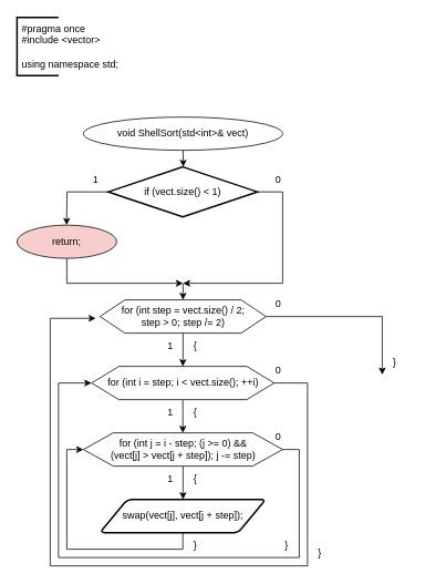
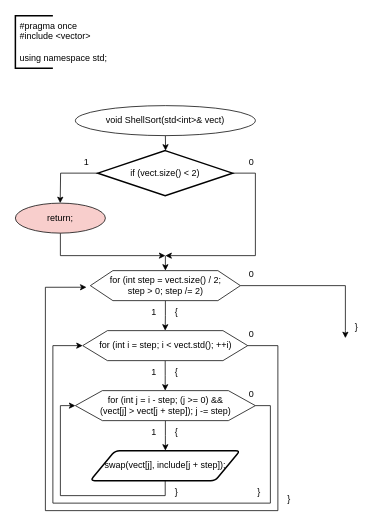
  <mxCell id="0" />
  <mxCell id="1" parent="0" />
  <mxCell id="2" value="" style="strokeWidth=2;html=1;shape=mxgraph.flowchart.annotation_1;align=left;pointerEvents=1;" vertex="1" parent="1"><mxGeometry x="20" y="20" width="50" height="70" as="geometry" /></mxCell>
  <mxCell id="3" value="&lt;div&gt;#pragma once&lt;/div&gt;&lt;div&gt;#include &amp;lt;vector&amp;gt;&lt;/div&gt;&lt;div&gt;&lt;br&gt;&lt;/div&gt;&lt;div&gt;using namespace std;&lt;/div&gt;" style="text;strokeColor=none;fillColor=none;align=left;verticalAlign=middle;spacingLeft=4;spacingRight=4;overflow=hidden;points=[[0,0.5],[1,0.5]];portConstraint=eastwest;rotatable=0;whiteSpace=wrap;html=1;" vertex="1" parent="1"><mxGeometry x="20" y="20" width="220" height="70" as="geometry" /></mxCell>
  <mxCell id="4" value="void ShellSort(std&amp;lt;int&amp;gt;&amp;amp; vect)" style="ellipse;whiteSpace=wrap;html=1;" vertex="1" parent="1"><mxGeometry x="100" y="140" width="240" height="40" as="geometry" /></mxCell>
  <mxCell id="5" style="edgeStyle=orthogonalEdgeStyle;rounded=0;orthogonalLoop=1;jettySize=auto;html=1;exitX=0.5;exitY=1;exitDx=0;exitDy=0;" edge="1" parent="1"><mxGeometry relative="1" as="geometry"><mxPoint x="220.294" y="200" as="targetPoint" /><mxPoint x="220" y="180" as="sourcePoint" /></mxGeometry></mxCell>
  <mxCell id="6" style="edgeStyle=orthogonalEdgeStyle;rounded=0;orthogonalLoop=1;jettySize=auto;html=1;exitX=0;exitY=0.5;exitDx=0;exitDy=0;exitPerimeter=0;" edge="1" parent="1" source="8"><mxGeometry relative="1" as="geometry"><mxPoint x="79.76" y="270" as="targetPoint" /></mxGeometry></mxCell>
  <mxCell id="7" style="edgeStyle=orthogonalEdgeStyle;rounded=0;orthogonalLoop=1;jettySize=auto;html=1;exitX=1;exitY=0.5;exitDx=0;exitDy=0;exitPerimeter=0;" edge="1" parent="1" source="8"><mxGeometry relative="1" as="geometry"><mxPoint x="220" y="340" as="targetPoint" /><Array as="points"><mxPoint x="340" y="230" /><mxPoint x="340" y="340" /></Array></mxGeometry></mxCell>
- <mxCell id="8" value="if (vect.size() &amp;lt; 1)" style="strokeWidth=2;html=1;shape=mxgraph.flowchart.decision;whiteSpace=wrap;" vertex="1" parent="1"><mxGeometry x="130" y="200" width="179.52" height="60" as="geometry" /></mxCell>
+ <mxCell id="8" value="if (vect.size() &amp;lt; 2)" style="strokeWidth=2;html=1;shape=mxgraph.flowchart.decision;whiteSpace=wrap;" vertex="1" parent="1"><mxGeometry x="130" y="200" width="179.52" height="60" as="geometry" /></mxCell>
  <mxCell id="9" value="1" style="text;html=1;strokeColor=none;fillColor=none;align=center;verticalAlign=middle;whiteSpace=wrap;rounded=0;" vertex="1" parent="1"><mxGeometry x="100" y="200" width="30" height="30" as="geometry" /></mxCell>
  <mxCell id="10" value="0" style="text;html=1;strokeColor=none;fillColor=none;align=center;verticalAlign=middle;whiteSpace=wrap;rounded=0;" vertex="1" parent="1"><mxGeometry x="319.76" y="200" width="30" height="30" as="geometry" /></mxCell>
  <mxCell id="11" style="edgeStyle=orthogonalEdgeStyle;rounded=0;orthogonalLoop=1;jettySize=auto;html=1;exitX=0.5;exitY=1;exitDx=0;exitDy=0;" edge="1" parent="1" source="12"><mxGeometry relative="1" as="geometry"><mxPoint x="220" y="340" as="targetPoint" /><Array as="points"><mxPoint x="80" y="340" /></Array></mxGeometry></mxCell>
  <mxCell id="12" value="return;" style="ellipse;whiteSpace=wrap;html=1;fillColor=#f8cecc;" vertex="1" parent="1"><mxGeometry x="20" y="270" width="120" height="40" as="geometry" /></mxCell>
  <mxCell id="13" value="" style="endArrow=classic;html=1;rounded=0;" edge="1" parent="1"><mxGeometry width="50" height="50" relative="1" as="geometry"><mxPoint x="220" y="340" as="sourcePoint" /><mxPoint x="220" y="360" as="targetPoint" /></mxGeometry></mxCell>
  <mxCell id="14" style="edgeStyle=orthogonalEdgeStyle;rounded=0;orthogonalLoop=1;jettySize=auto;html=1;exitX=0.5;exitY=1;exitDx=0;exitDy=0;" edge="1" source="16" parent="1"><mxGeometry relative="1" as="geometry"><mxPoint x="219.76" y="440" as="targetPoint" /></mxGeometry></mxCell>
  <mxCell id="15" style="edgeStyle=orthogonalEdgeStyle;rounded=0;orthogonalLoop=1;jettySize=auto;html=1;exitX=1;exitY=0.5;exitDx=0;exitDy=0;" edge="1" source="16" parent="1"><mxGeometry relative="1" as="geometry"><mxPoint x="460" y="450" as="targetPoint" /><Array as="points"><mxPoint x="460" y="380" /><mxPoint x="460" y="440" /></Array></mxGeometry></mxCell>
  <mxCell id="16" value="for (int step = vect.size() / 2; &lt;br&gt;step &amp;gt; 0; step /= 2)" style="verticalLabelPosition=middle;verticalAlign=middle;html=1;shape=hexagon;perimeter=hexagonPerimeter2;arcSize=6;size=0.15;labelPosition=center;align=center;" vertex="1" parent="1"><mxGeometry x="120" y="360" width="200" height="40" as="geometry" /></mxCell>
  <mxCell id="17" value="1" style="text;html=1;strokeColor=none;fillColor=none;align=center;verticalAlign=middle;whiteSpace=wrap;rounded=0;" vertex="1" parent="1"><mxGeometry x="189.76" y="400" width="30" height="30" as="geometry" /></mxCell>
  <mxCell id="18" value="{" style="text;html=1;strokeColor=none;fillColor=none;align=center;verticalAlign=middle;whiteSpace=wrap;rounded=0;" vertex="1" parent="1"><mxGeometry x="219.76" y="400" width="30" height="30" as="geometry" /></mxCell>
  <mxCell id="19" value="0" style="text;html=1;strokeColor=none;fillColor=none;align=center;verticalAlign=middle;whiteSpace=wrap;rounded=0;" vertex="1" parent="1"><mxGeometry x="319.76" y="350" width="30" height="30" as="geometry" /></mxCell>
  <mxCell id="20" style="edgeStyle=orthogonalEdgeStyle;rounded=0;orthogonalLoop=1;jettySize=auto;html=1;exitX=0.5;exitY=1;exitDx=0;exitDy=0;" edge="1" source="22" parent="1"><mxGeometry relative="1" as="geometry"><mxPoint x="219.76" y="520" as="targetPoint" /></mxGeometry></mxCell>
  <mxCell id="21" style="edgeStyle=orthogonalEdgeStyle;rounded=0;orthogonalLoop=1;jettySize=auto;html=1;exitX=1;exitY=0.5;exitDx=0;exitDy=0;entryX=-0.026;entryY=0.554;entryDx=0;entryDy=0;entryPerimeter=0;" edge="1" source="22" parent="1" target="16"><mxGeometry relative="1" as="geometry"><mxPoint x="359.76" y="520" as="targetPoint" /><Array as="points"><mxPoint x="370" y="460" /><mxPoint x="370" y="680" /><mxPoint x="60" y="680" /><mxPoint x="60" y="382" /></Array></mxGeometry></mxCell>
- <mxCell id="22" value="for (int i = step; i &amp;lt; vect.size(); ++i)" style="verticalLabelPosition=middle;verticalAlign=middle;html=1;shape=hexagon;perimeter=hexagonPerimeter2;arcSize=6;size=0.15;labelPosition=center;align=center;" vertex="1" parent="1"><mxGeometry x="109.76" y="440" width="220" height="40" as="geometry" /></mxCell>
+ <mxCell id="22" value="for (int i = step; i &amp;lt; vect.std(); ++i)" style="verticalLabelPosition=middle;verticalAlign=middle;html=1;shape=hexagon;perimeter=hexagonPerimeter2;arcSize=6;size=0.15;labelPosition=center;align=center;" vertex="1" parent="1"><mxGeometry x="109.76" y="440" width="220" height="40" as="geometry" /></mxCell>
  <mxCell id="23" value="1" style="text;html=1;strokeColor=none;fillColor=none;align=center;verticalAlign=middle;whiteSpace=wrap;rounded=0;" vertex="1" parent="1"><mxGeometry x="189.76" y="480" width="30" height="30" as="geometry" /></mxCell>
  <mxCell id="24" value="{" style="text;html=1;strokeColor=none;fillColor=none;align=center;verticalAlign=middle;whiteSpace=wrap;rounded=0;" vertex="1" parent="1"><mxGeometry x="219.76" y="480" width="30" height="30" as="geometry" /></mxCell>
  <mxCell id="25" value="0" style="text;html=1;strokeColor=none;fillColor=none;align=center;verticalAlign=middle;whiteSpace=wrap;rounded=0;" vertex="1" parent="1"><mxGeometry x="319.76" y="430" width="30" height="30" as="geometry" /></mxCell>
  <mxCell id="26" style="edgeStyle=orthogonalEdgeStyle;rounded=0;orthogonalLoop=1;jettySize=auto;html=1;exitX=0.5;exitY=1;exitDx=0;exitDy=0;" edge="1" source="28" parent="1"><mxGeometry relative="1" as="geometry"><mxPoint x="220" y="600" as="targetPoint" /></mxGeometry></mxCell>
  <mxCell id="27" style="edgeStyle=orthogonalEdgeStyle;rounded=0;orthogonalLoop=1;jettySize=auto;html=1;exitX=1;exitY=0.5;exitDx=0;exitDy=0;entryX=0;entryY=0.5;entryDx=0;entryDy=0;" edge="1" source="28" parent="1" target="22"><mxGeometry relative="1" as="geometry"><mxPoint x="360" y="600" as="targetPoint" /><Array as="points"><mxPoint x="360" y="540" /><mxPoint x="360" y="670" /><mxPoint x="70" y="670" /><mxPoint x="70" y="460" /></Array></mxGeometry></mxCell>
  <mxCell id="28" value="for (int j = i - step; (j &amp;gt;= 0) &amp;amp;&amp;amp; &lt;br&gt;(vect[j] &amp;gt; vect[j + step]); j -= step)" style="verticalLabelPosition=middle;verticalAlign=middle;html=1;shape=hexagon;perimeter=hexagonPerimeter2;arcSize=6;size=0.15;labelPosition=center;align=center;" vertex="1" parent="1"><mxGeometry x="100" y="520" width="240" height="40" as="geometry" /></mxCell>
  <mxCell id="29" value="1" style="text;html=1;strokeColor=none;fillColor=none;align=center;verticalAlign=middle;whiteSpace=wrap;rounded=0;" vertex="1" parent="1"><mxGeometry x="190" y="560" width="30" height="30" as="geometry" /></mxCell>
  <mxCell id="30" value="{" style="text;html=1;strokeColor=none;fillColor=none;align=center;verticalAlign=middle;whiteSpace=wrap;rounded=0;" vertex="1" parent="1"><mxGeometry x="220" y="560" width="30" height="30" as="geometry" /></mxCell>
  <mxCell id="31" value="0" style="text;html=1;strokeColor=none;fillColor=none;align=center;verticalAlign=middle;whiteSpace=wrap;rounded=0;" vertex="1" parent="1"><mxGeometry x="320" y="510" width="30" height="30" as="geometry" /></mxCell>
  <mxCell id="32" style="edgeStyle=orthogonalEdgeStyle;rounded=0;orthogonalLoop=1;jettySize=auto;html=1;exitX=0.5;exitY=1;exitDx=0;exitDy=0;entryX=0;entryY=0.5;entryDx=0;entryDy=0;" edge="1" parent="1" source="33" target="28"><mxGeometry relative="1" as="geometry"><Array as="points"><mxPoint x="220" y="660" /><mxPoint x="80" y="660" /><mxPoint x="80" y="540" /></Array></mxGeometry></mxCell>
- <mxCell id="33" value="swap(vect[j], vect[j + step]);" style="shape=parallelogram;html=1;strokeWidth=2;perimeter=parallelogramPerimeter;whiteSpace=wrap;rounded=1;arcSize=12;size=0.167;" vertex="1" parent="1"><mxGeometry x="119.76" y="600" width="200" height="40" as="geometry" /></mxCell>
+ <mxCell id="33" value="swap(vect[j], include[j + step]);" style="shape=parallelogram;html=1;strokeWidth=2;perimeter=parallelogramPerimeter;whiteSpace=wrap;rounded=1;arcSize=12;size=0.167;" vertex="1" parent="1"><mxGeometry x="119.76" y="600" width="200" height="40" as="geometry" /></mxCell>
  <mxCell id="34" value="}" style="text;html=1;strokeColor=none;fillColor=none;align=center;verticalAlign=middle;whiteSpace=wrap;rounded=0;" vertex="1" parent="1"><mxGeometry x="460" y="420" width="30" height="30" as="geometry" /></mxCell>
  <mxCell id="35" value="}" style="text;html=1;strokeColor=none;fillColor=none;align=center;verticalAlign=middle;whiteSpace=wrap;rounded=0;" vertex="1" parent="1"><mxGeometry x="220" y="640" width="30" height="30" as="geometry" /></mxCell>
  <mxCell id="36" value="}" style="text;html=1;strokeColor=none;fillColor=none;align=center;verticalAlign=middle;whiteSpace=wrap;rounded=0;" vertex="1" parent="1"><mxGeometry x="329.76" y="640" width="30" height="30" as="geometry" /></mxCell>
  <mxCell id="37" value="}" style="text;html=1;strokeColor=none;fillColor=none;align=center;verticalAlign=middle;whiteSpace=wrap;rounded=0;" vertex="1" parent="1"><mxGeometry x="370" y="650" width="30" height="30" as="geometry" /></mxCell>
